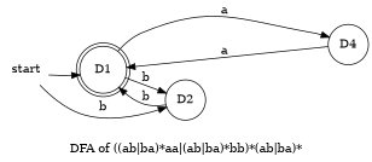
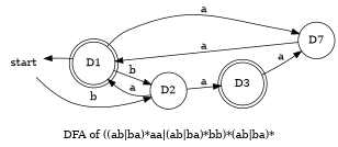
  digraph {
    label="DFA of ((ab|ba)*aa|(ab|ba)*bb)*(ab|ba)*"
    rankdir=LR
    node [shape=doublecircle]
    start [shape=none]
    n2 [label=D1]
    n3 [label=D2 shape=circle]
-   n4 [label=D4 shape=circle]
-   start -> n2
+   n4 [label=D7 shape=circle]
+   n5 [label=D3]
+   n2 -> start
    start -> n3 [label=b]
    n2 -> n3 [label=b]
    n2 -> n4 [label=a]
-   n3 -> n2 [label=b]
+   n3 -> n2 [label=a]
+   n3 -> n5 [label=a]
    n4 -> n2 [label=a]
+   n5 -> n4 [label=a]
  }
